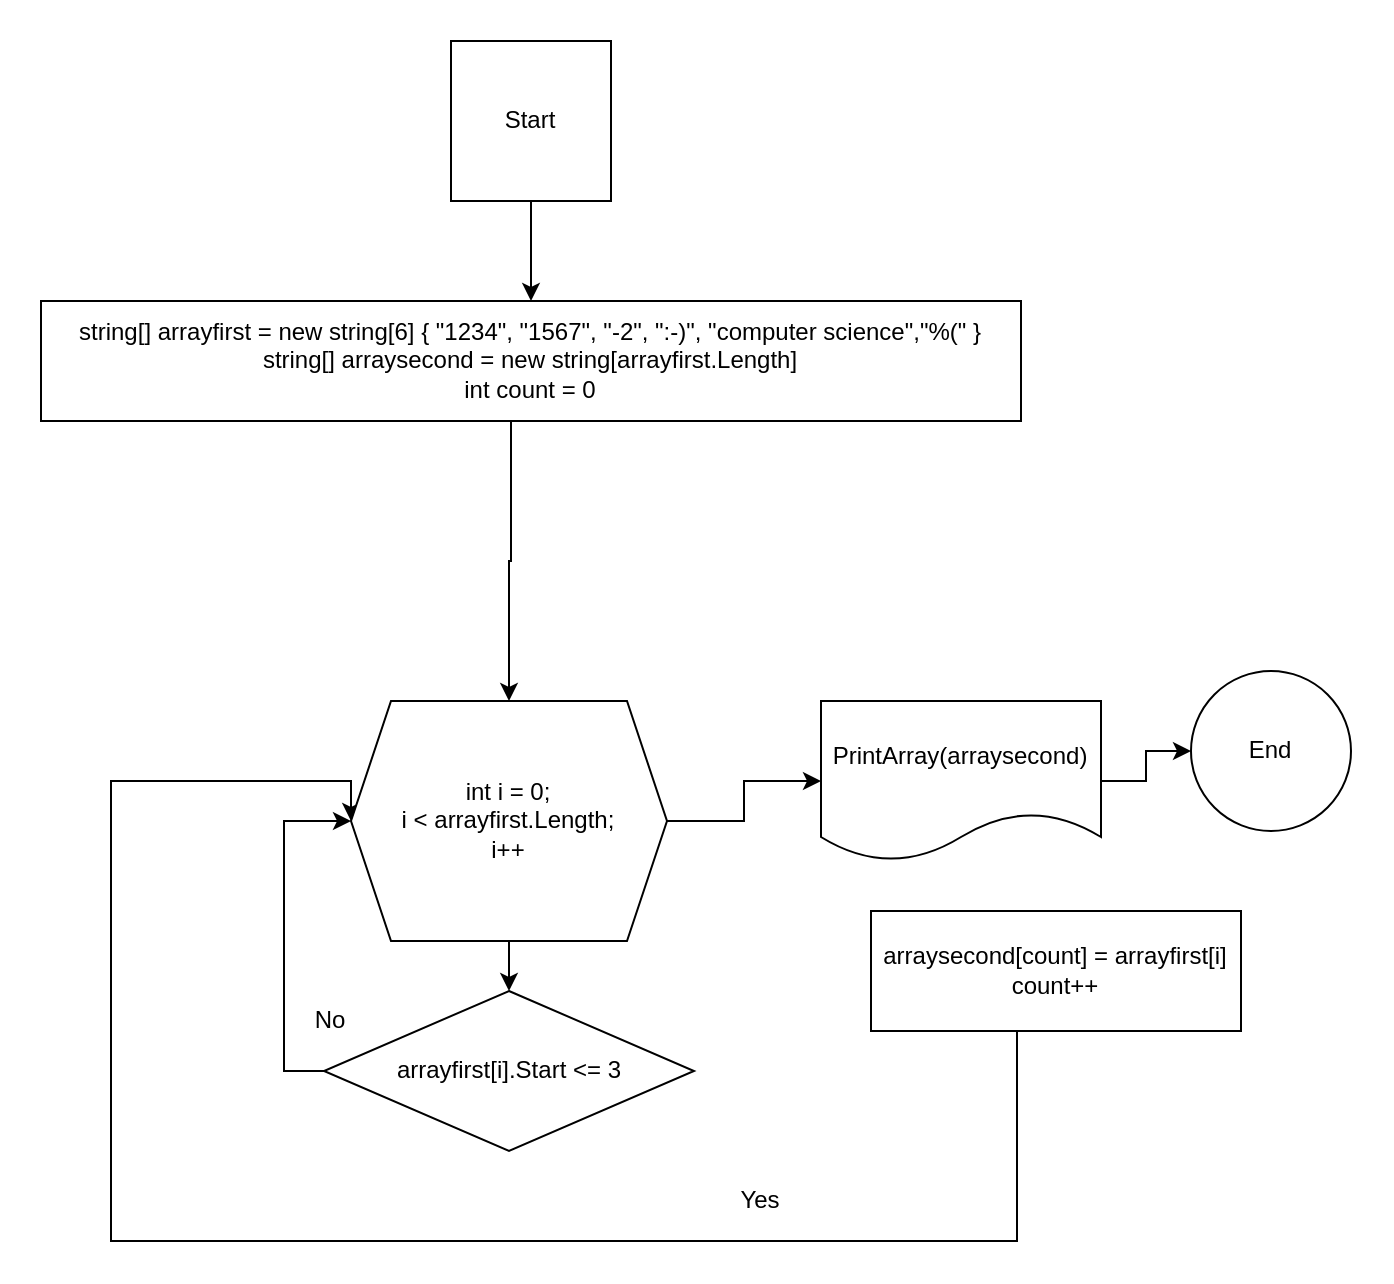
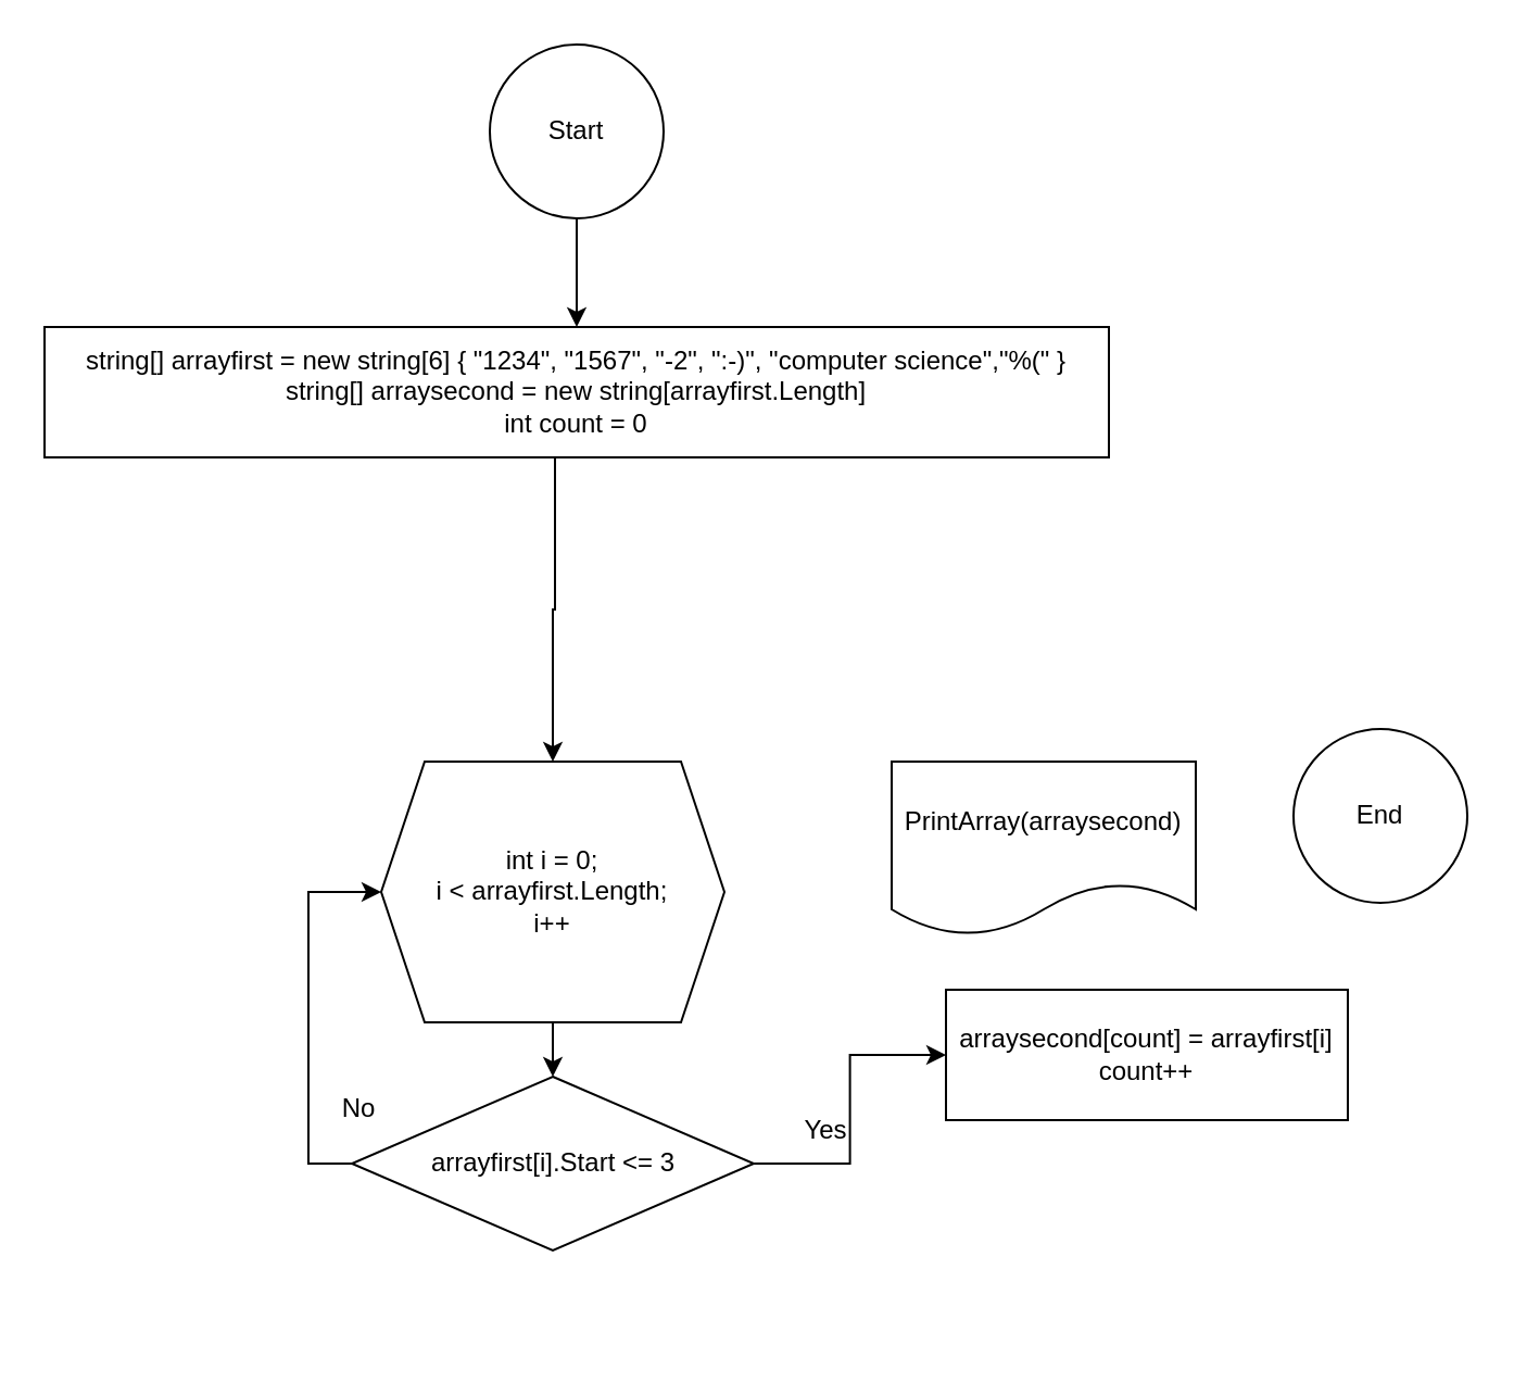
  <mxCell id="0" />
  <mxCell id="1" parent="0" />
  <mxCell id="2" style="edgeStyle=orthogonalEdgeStyle;rounded=0;orthogonalLoop=1;jettySize=auto;html=1;" edge="1" parent="1" source="3" target="12"><mxGeometry relative="1" as="geometry"><mxPoint x="265" y="240" as="targetPoint" /><Array as="points"><mxPoint x="255" y="280" /><mxPoint x="254" y="280" /></Array></mxGeometry></mxCell>
  <mxCell id="3" value="string[] arrayfirst = new string[6] { &quot;1234&quot;, &quot;1567&quot;, &quot;-2&quot;, &quot;:-)&quot;, &quot;computer science&quot;,&quot;%(&quot; }&lt;br&gt;string[] arraysecond = new string[arrayfirst.Length]&lt;br&gt;int count = 0" style="rounded=0;whiteSpace=wrap;html=1;" vertex="1" parent="1"><mxGeometry x="20" y="150" width="490" height="60" as="geometry" /></mxCell>
+ <mxCell id="4" style="edgeStyle=orthogonalEdgeStyle;rounded=0;orthogonalLoop=1;jettySize=auto;html=1;entryX=0;entryY=0.5;entryDx=0;entryDy=0;" edge="1" parent="1" source="6" target="8"><mxGeometry relative="1" as="geometry" /></mxCell>
  <mxCell id="5" style="edgeStyle=orthogonalEdgeStyle;rounded=0;orthogonalLoop=1;jettySize=auto;html=1;entryX=0;entryY=0.5;entryDx=0;entryDy=0;exitX=0;exitY=0.5;exitDx=0;exitDy=0;" edge="1" parent="1" source="6" target="12"><mxGeometry relative="1" as="geometry" /></mxCell>
  <mxCell id="6" value="arrayfirst[i].Start &amp;lt;= 3" style="rhombus;whiteSpace=wrap;html=1;" vertex="1" parent="1"><mxGeometry x="161.5" y="495" width="185" height="80" as="geometry" /></mxCell>
- <mxCell id="7" style="edgeStyle=orthogonalEdgeStyle;rounded=0;orthogonalLoop=1;jettySize=auto;html=1;entryX=0;entryY=0.5;entryDx=0;entryDy=0;" edge="1" parent="1" source="8" target="12"><mxGeometry relative="1" as="geometry"><Array as="points"><mxPoint x="508" y="620" /><mxPoint x="55" y="620" /><mxPoint x="55" y="390" /></Array></mxGeometry></mxCell>
  <mxCell id="8" value="arraysecond[count] = arrayfirst[i]&lt;br&gt;count++" style="rounded=0;whiteSpace=wrap;html=1;" vertex="1" parent="1"><mxGeometry x="435" y="455" width="185" height="60" as="geometry" /></mxCell>
- <mxCell id="9" value="Yes" style="text;html=1;strokeColor=none;fillColor=none;align=center;verticalAlign=middle;whiteSpace=wrap;rounded=0;" vertex="1" parent="1"><mxGeometry x="350" y="585" width="60" height="30" as="geometry" /></mxCell>
+ <mxCell id="9" value="Yes" style="text;html=1;strokeColor=none;fillColor=none;align=center;verticalAlign=middle;whiteSpace=wrap;rounded=0;" vertex="1" parent="1"><mxGeometry x="350" y="505" width="60" height="30" as="geometry" /></mxCell>
  <mxCell id="10" style="edgeStyle=orthogonalEdgeStyle;rounded=0;orthogonalLoop=1;jettySize=auto;html=1;" edge="1" parent="1" source="12" target="6"><mxGeometry relative="1" as="geometry" /></mxCell>
- <mxCell id="11" style="edgeStyle=orthogonalEdgeStyle;rounded=0;orthogonalLoop=1;jettySize=auto;html=1;entryX=0;entryY=0.5;entryDx=0;entryDy=0;" edge="1" parent="1" source="12" target="15"><mxGeometry relative="1" as="geometry"><mxPoint x="395" y="390" as="targetPoint" /></mxGeometry></mxCell>
  <mxCell id="12" value="int i = 0; &lt;br&gt;i &amp;lt; arrayfirst.Length; &lt;br&gt;i++" style="shape=hexagon;perimeter=hexagonPerimeter2;whiteSpace=wrap;html=1;fixedSize=1;" vertex="1" parent="1"><mxGeometry x="175" y="350" width="158" height="120" as="geometry" /></mxCell>
  <mxCell id="13" value="No" style="text;html=1;strokeColor=none;fillColor=none;align=center;verticalAlign=middle;whiteSpace=wrap;rounded=0;" vertex="1" parent="1"><mxGeometry x="135" y="495" width="60" height="30" as="geometry" /></mxCell>
- <mxCell id="14" style="edgeStyle=orthogonalEdgeStyle;rounded=0;orthogonalLoop=1;jettySize=auto;html=1;entryX=0;entryY=0.5;entryDx=0;entryDy=0;" edge="1" parent="1" source="15" target="16"><mxGeometry relative="1" as="geometry" /></mxCell>
  <mxCell id="15" value="PrintArray(arraysecond)" style="shape=document;whiteSpace=wrap;html=1;boundedLbl=1;" vertex="1" parent="1"><mxGeometry x="410" y="350" width="140" height="80" as="geometry" /></mxCell>
  <mxCell id="16" value="End" style="ellipse;whiteSpace=wrap;html=1;aspect=fixed;" vertex="1" parent="1"><mxGeometry x="595" y="335" width="80" height="80" as="geometry" /></mxCell>
  <mxCell id="17" style="edgeStyle=orthogonalEdgeStyle;rounded=0;orthogonalLoop=1;jettySize=auto;html=1;" edge="1" parent="1" source="18" target="3"><mxGeometry relative="1" as="geometry" /></mxCell>
- <mxCell id="18" value="Start" style="whiteSpace=wrap;html=1;aspect=fixed;rounded=0;" vertex="1" parent="1"><mxGeometry x="225" y="20" width="80" height="80" as="geometry" /></mxCell>
+ <mxCell id="18" value="Start" style="ellipse;whiteSpace=wrap;html=1;aspect=fixed;" vertex="1" parent="1"><mxGeometry x="225" y="20" width="80" height="80" as="geometry" /></mxCell>
